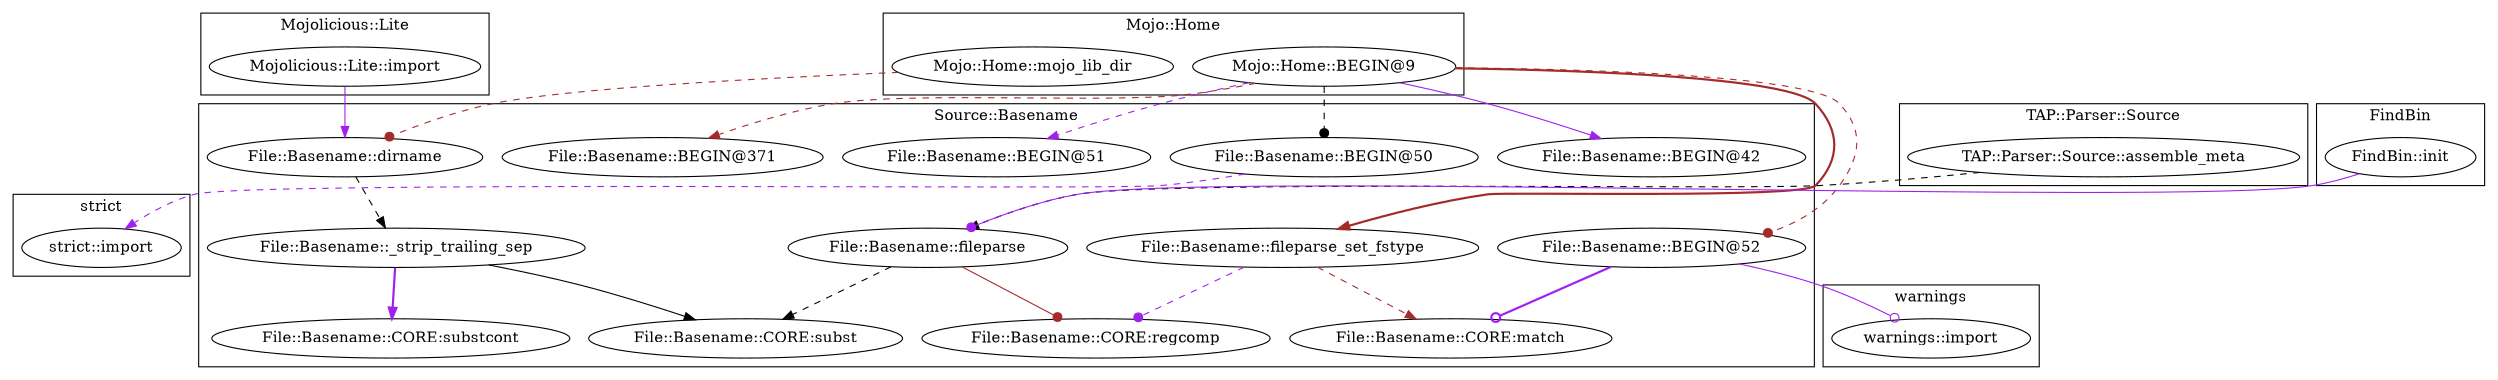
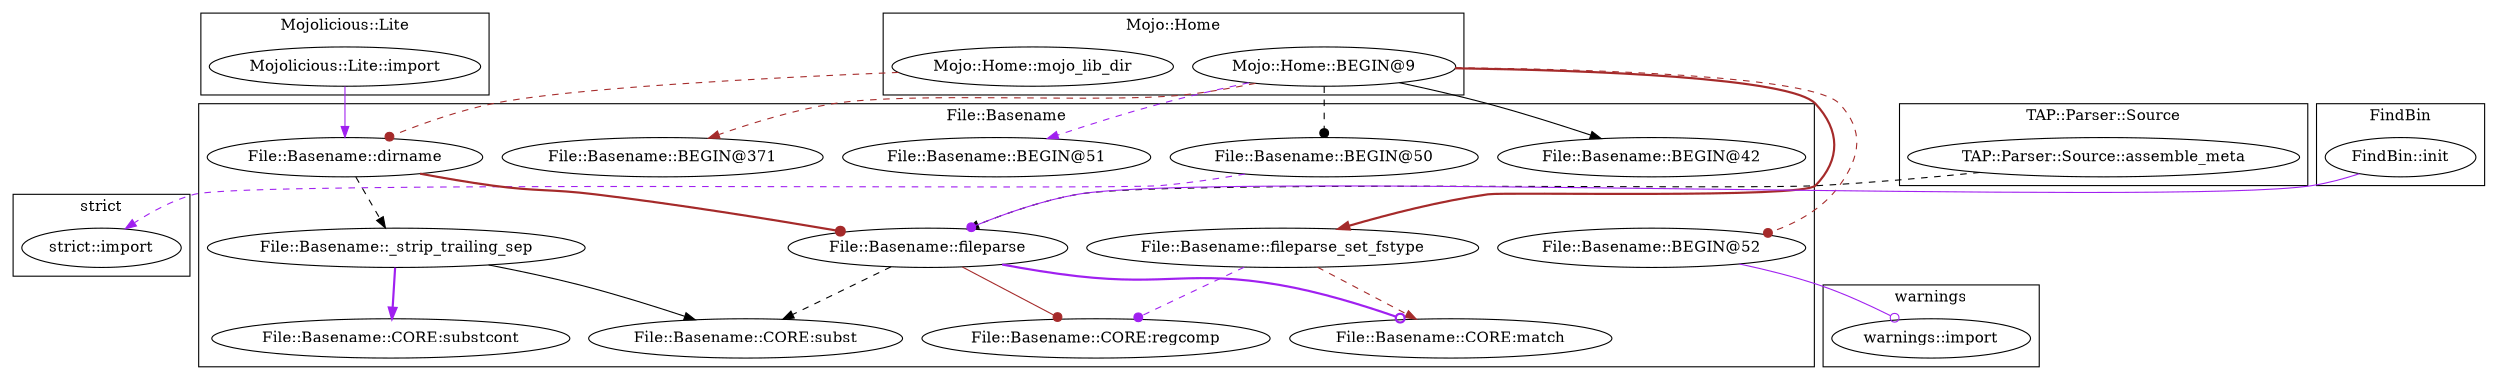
  digraph {
    edge [arrowhead=normal color=purple style=dashed]
    "strict::import"
    "warnings::import"
    "File::Basename::BEGIN@52"
    "File::Basename::BEGIN@371"
    "File::Basename::BEGIN@50"
    "File::Basename::dirname"
    "File::Basename::CORE:substcont"
    "File::Basename::fileparse_set_fstype"
    "File::Basename::CORE:subst"
    "File::Basename::BEGIN@42"
    "File::Basename::fileparse"
    "File::Basename::_strip_trailing_sep"
    "File::Basename::CORE:regcomp"
    "File::Basename::CORE:match"
    "File::Basename::BEGIN@51"
    "Mojo::Home::mojo_lib_dir"
    "Mojo::Home::BEGIN@9"
    "TAP::Parser::Source::assemble_meta"
    "Mojolicious::Lite::import"
    "FindBin::init"
    subgraph cluster_1 {
      label="strict"
      "strict::import"
    }
    subgraph cluster_2 {
      label=warnings
      "warnings::import"
    }
    subgraph cluster_3 {
-     label="Source::Basename"
+     label="File::Basename"
      "File::Basename::BEGIN@52"
      "File::Basename::BEGIN@371"
      "File::Basename::BEGIN@50"
      "File::Basename::dirname"
      "File::Basename::CORE:substcont"
      "File::Basename::fileparse_set_fstype"
      "File::Basename::CORE:subst"
      "File::Basename::BEGIN@42"
      "File::Basename::fileparse"
      "File::Basename::_strip_trailing_sep"
      "File::Basename::CORE:regcomp"
      "File::Basename::CORE:match"
      "File::Basename::BEGIN@51"
    }
    subgraph cluster_4 {
      label="Mojo::Home"
      "Mojo::Home::mojo_lib_dir"
      "Mojo::Home::BEGIN@9"
    }
    subgraph cluster_5 {
      label="TAP::Parser::Source"
      "TAP::Parser::Source::assemble_meta"
    }
    subgraph cluster_6 {
      label="Mojolicious::Lite"
      "Mojolicious::Lite::import"
    }
    subgraph cluster_7 {
      label=FindBin
      "FindBin::init"
    }
    "File::Basename::BEGIN@52" -> "warnings::import" [arrowhead=odot style=solid]
    "File::Basename::BEGIN@50" -> "strict::import"
+   "File::Basename::dirname" -> "File::Basename::fileparse" [arrowhead=dot color=brown style=bold]
    "File::Basename::dirname" -> "File::Basename::_strip_trailing_sep" [color=black]
    "File::Basename::fileparse_set_fstype" -> "File::Basename::CORE:regcomp" [arrowhead=dot]
    "File::Basename::fileparse_set_fstype" -> "File::Basename::CORE:match" [color=brown]
    "File::Basename::fileparse" -> "File::Basename::CORE:subst" [color=black]
    "File::Basename::fileparse" -> "File::Basename::CORE:regcomp" [arrowhead=dot color=brown style=solid]
-   "File::Basename::BEGIN@52" -> "File::Basename::CORE:match" [arrowhead=odot style=bold]
+   "File::Basename::fileparse" -> "File::Basename::CORE:match" [arrowhead=odot style=bold]
    "File::Basename::_strip_trailing_sep" -> "File::Basename::CORE:substcont" [style=bold]
    "File::Basename::_strip_trailing_sep" -> "File::Basename::CORE:subst" [color=black style=solid]
    "Mojo::Home::mojo_lib_dir" -> "File::Basename::dirname" [arrowhead=dot color=brown]
    "Mojo::Home::BEGIN@9" -> "File::Basename::BEGIN@52" [arrowhead=dot color=brown]
    "Mojo::Home::BEGIN@9" -> "File::Basename::BEGIN@371" [color=brown]
    "Mojo::Home::BEGIN@9" -> "File::Basename::BEGIN@50" [arrowhead=dot color=black]
    "Mojo::Home::BEGIN@9" -> "File::Basename::fileparse_set_fstype" [color=brown style=bold]
-   "Mojo::Home::BEGIN@9" -> "File::Basename::BEGIN@42" [style=solid]
+   "Mojo::Home::BEGIN@9" -> "File::Basename::BEGIN@42" [color=black style=solid]
    "Mojo::Home::BEGIN@9" -> "File::Basename::BEGIN@51"
    "TAP::Parser::Source::assemble_meta" -> "File::Basename::fileparse" [color=black]
    "Mojolicious::Lite::import" -> "File::Basename::dirname" [style=solid]
    "FindBin::init" -> "File::Basename::fileparse" [arrowhead=dot style=solid]
  }
